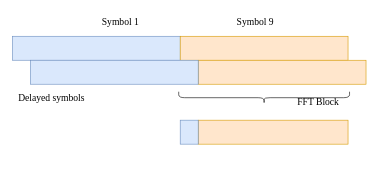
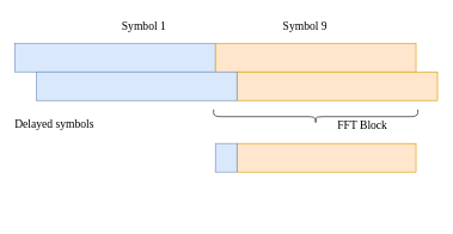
  <mxCell id="0" />
  <mxCell id="1" parent="0" />
  <mxCell id="2" value="" style="rounded=0;whiteSpace=wrap;html=1;fillColor=#dae8fc;strokeColor=#6c8ebf;" vertex="1" parent="1"><mxGeometry x="20" y="60" width="280" height="40" as="geometry" /></mxCell>
  <mxCell id="3" value="" style="rounded=0;whiteSpace=wrap;html=1;fillColor=#ffe6cc;strokeColor=#d79b00;" vertex="1" parent="1"><mxGeometry x="300" y="60" width="280" height="40" as="geometry" /></mxCell>
  <mxCell id="4" value="" style="rounded=0;whiteSpace=wrap;html=1;fillColor=#ffe6cc;strokeColor=#d79b00;" vertex="1" parent="1"><mxGeometry x="330" y="100" width="280" height="40" as="geometry" /></mxCell>
  <mxCell id="5" value="" style="rounded=0;whiteSpace=wrap;html=1;fillColor=#dae8fc;strokeColor=#6c8ebf;" vertex="1" parent="1"><mxGeometry x="50" y="100" width="280" height="40" as="geometry" /></mxCell>
  <mxCell id="6" value="" style="shape=curlyBracket;whiteSpace=wrap;html=1;rounded=1;labelPosition=left;verticalLabelPosition=middle;align=right;verticalAlign=middle;rotation=-90;" vertex="1" parent="1"><mxGeometry x="430" y="20" width="20" height="285" as="geometry" /></mxCell>
- <mxCell id="7" value="&lt;font face=&quot;LM Sans&quot; style=&quot;font-size: 16px;&quot;&gt;FFT Block&lt;/font&gt;" style="text;html=1;align=center;verticalAlign=middle;resizable=0;points=[];autosize=1;strokeColor=none;fillColor=none;" vertex="1" parent="1"><mxGeometry x="485" y="155" width="90" height="30" as="geometry" /></mxCell>
+ <mxCell id="7" value="&lt;font face=&quot;LM Sans&quot; style=&quot;font-size: 16px;&quot;&gt;FFT Block&lt;/font&gt;" style="text;html=1;align=center;verticalAlign=middle;resizable=0;points=[];autosize=1;strokeColor=none;fillColor=none;" vertex="1" parent="1"><mxGeometry x="460" y="160" width="90" height="30" as="geometry" /></mxCell>
  <mxCell id="8" value="" style="rounded=0;whiteSpace=wrap;html=1;fillColor=#ffe6cc;strokeColor=#d79b00;" vertex="1" parent="1"><mxGeometry x="330" y="200" width="250" height="40" as="geometry" /></mxCell>
  <mxCell id="9" value="" style="rounded=0;whiteSpace=wrap;html=1;fillColor=#dae8fc;strokeColor=#6c8ebf;" vertex="1" parent="1"><mxGeometry x="300" y="200" width="30" height="40" as="geometry" /></mxCell>
  <mxCell id="10" value="&lt;font style=&quot;font-size: 16px;&quot; face=&quot;LM Sans&quot;&gt;Symbol 1&lt;/font&gt;" style="text;html=1;align=center;verticalAlign=middle;resizable=0;points=[];autosize=1;strokeColor=none;fillColor=none;" vertex="1" parent="1"><mxGeometry x="155" y="20" width="90" height="30" as="geometry" /></mxCell>
  <mxCell id="11" value="&lt;font style=&quot;font-size: 16px;&quot; face=&quot;LM Sans&quot;&gt;Symbol 9&lt;/font&gt;" style="text;html=1;align=center;verticalAlign=middle;resizable=0;points=[];autosize=1;strokeColor=none;fillColor=none;" vertex="1" parent="1"><mxGeometry x="380" y="20" width="90" height="30" as="geometry" /></mxCell>
- <mxCell id="12" value="&lt;font style=&quot;font-size: 16px;&quot; face=&quot;LM Sans&quot;&gt;Delayed symbols&lt;/font&gt;" style="text;html=1;align=center;verticalAlign=middle;resizable=0;points=[];autosize=1;strokeColor=none;fillColor=none;" vertex="1" parent="1"><mxGeometry x="20" y="147.5" width="130" height="30" as="geometry" /></mxCell>
+ <mxCell id="12" value="&lt;font style=&quot;font-size: 16px;&quot; face=&quot;LM Sans&quot;&gt;Delayed symbols&lt;/font&gt;" style="text;html=1;align=center;verticalAlign=middle;resizable=0;points=[];autosize=1;strokeColor=none;fillColor=none;" vertex="1" parent="1"><mxGeometry x="10" y="157.5" width="130" height="30" as="geometry" /></mxCell>
